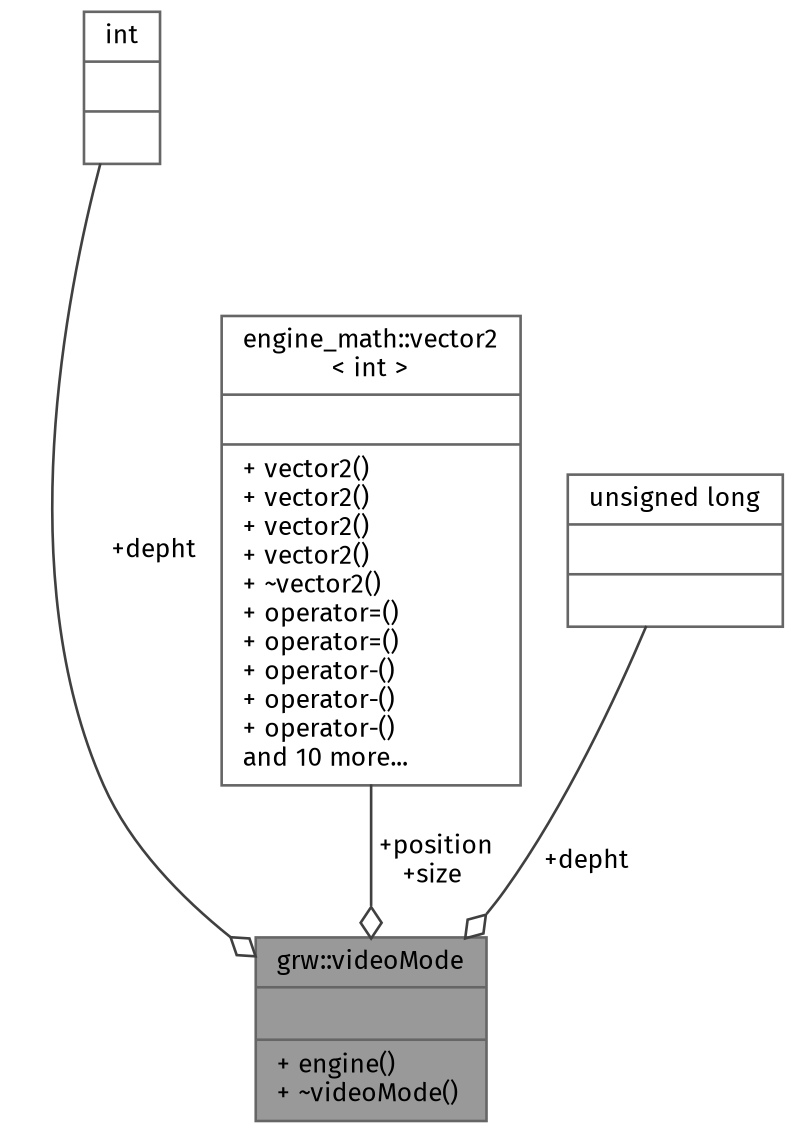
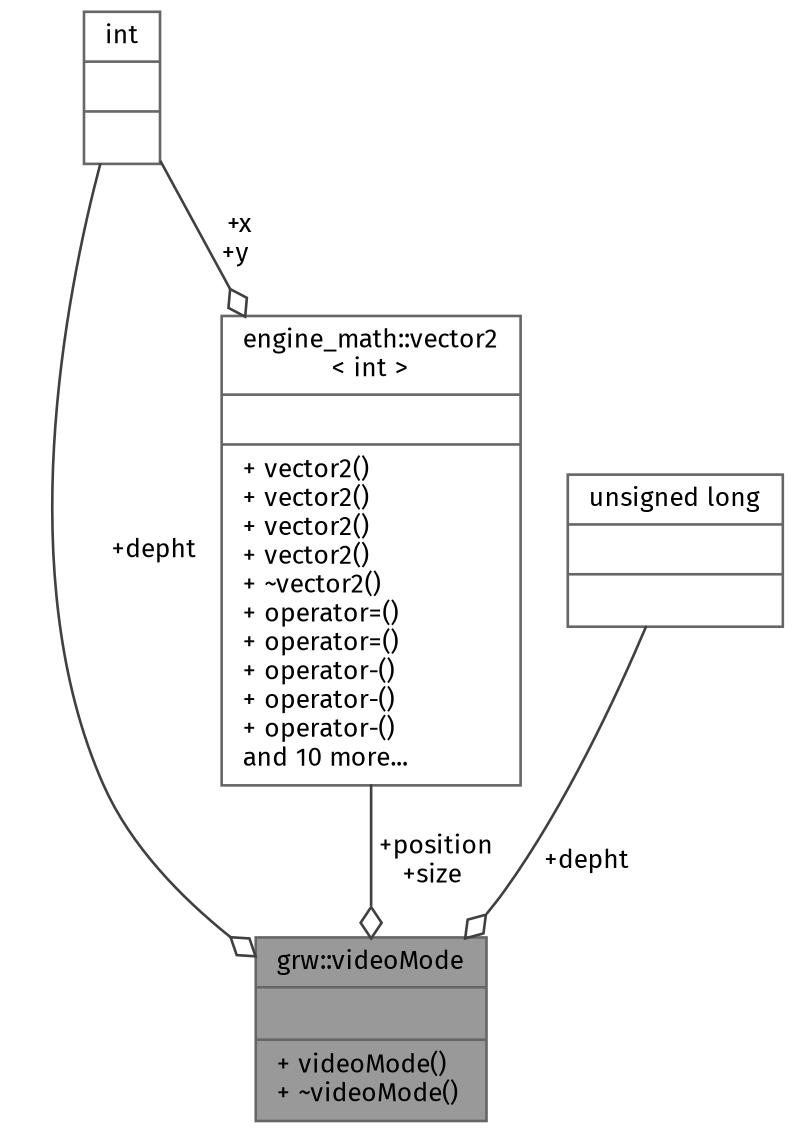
  digraph {
    fontname="Fira Sans"
    node [color=gray40 fillcolor=white fontname="Fira Sans" fontsize=10 shape=record style=filled]
    edge [arrowhead=odiamond color=grey25 fontname="Fira Sans" fontsize=10 labelfontname=Helvetica labelfontsize=10 style=solid]
-   n1 [fillcolor=grey60 fontcolor=black height=0.2 label="{grw::videoMode\n||+ engine()\l+ ~videoMode()\l}" width=0.4]
+   n1 [fillcolor=grey60 fontcolor=black height=0.2 label="{grw::videoMode\n||+ videoMode()\l+ ~videoMode()\l}" width=0.4]
    n2 [height=0.2 label="{engine_math::vector2\l\< int \>\n||+ vector2()\l+ vector2()\l+ vector2()\l+ vector2()\l+ ~vector2()\l+ operator=()\l+ operator=()\l+ operator-()\l+ operator-()\l+ operator-()\land 10 more...\l}" width=0.4]
    n3 [height=0.2 label="{int\n||}" width=0.4]
    n4 [height=0.2 label="{unsigned long\n||}" width=0.4]
    n2 -> n1 [label=" +position\n+size"]
    n3 -> n1 [label=" +depht"]
+   n3 -> n2 [label=" +x\n+y"]
    n4 -> n1 [label=" +depht"]
  }
